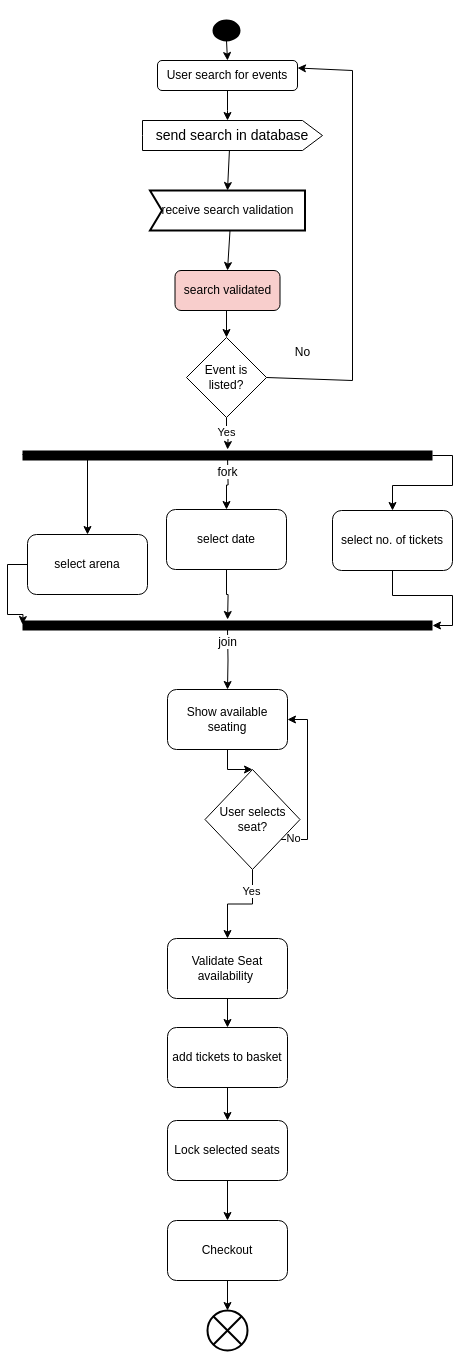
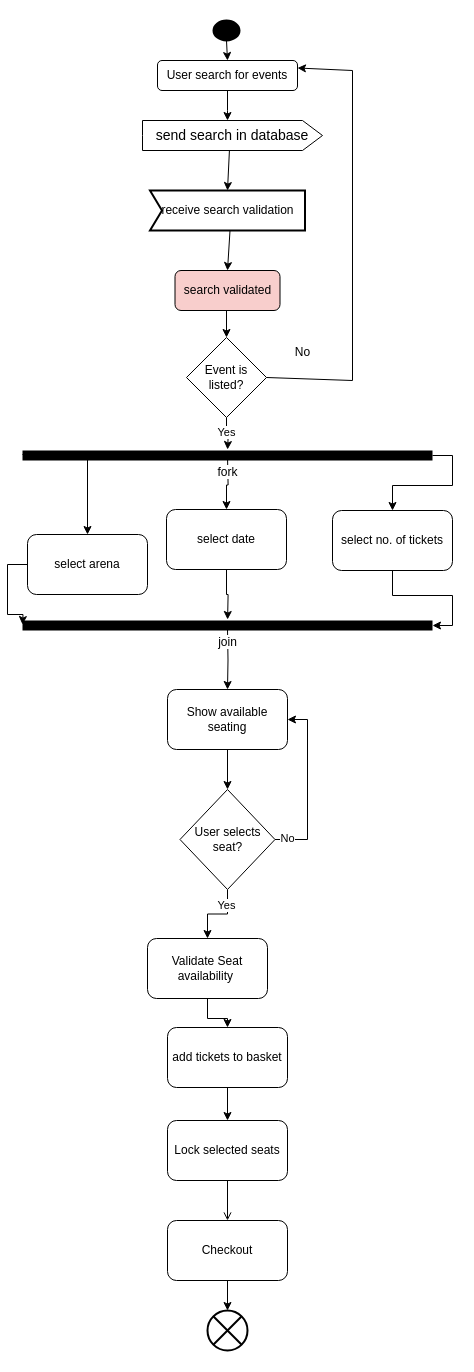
  <mxCell id="0" />
  <mxCell id="1" parent="0" />
  <mxCell id="2" value="" style="shape=ellipse;html=1;fillColor=#000000;strokeWidth=2;verticalLabelPosition=bottom;verticalAlignment=top;perimeter=ellipsePerimeter;" parent="1" vertex="1"><mxGeometry x="211" width="26" height="20" as="geometry" y="20" /></mxCell>
  <mxCell id="3" style="edgeStyle=orthogonalEdgeStyle;rounded=0;orthogonalLoop=1;jettySize=auto;html=1;entryX=0.5;entryY=0;entryDx=0;entryDy=0;" parent="1" target="6" edge="1"><mxGeometry relative="1" as="geometry"><mxPoint x="224" y="310" as="sourcePoint" /></mxGeometry></mxCell>
  <mxCell id="4" value="" style="edgeStyle=orthogonalEdgeStyle;rounded=0;orthogonalLoop=1;jettySize=auto;html=1;" parent="1" source="6" edge="1"><mxGeometry relative="1" as="geometry"><mxPoint x="225.091" y="449" as="targetPoint" /></mxGeometry></mxCell>
  <mxCell id="5" value="Yes" style="edgeLabel;html=1;align=center;verticalAlign=middle;resizable=0;points=[];" parent="4" vertex="1" connectable="0"><mxGeometry x="-0.18" y="-1" relative="1" as="geometry"><mxPoint as="offset" /></mxGeometry></mxCell>
  <mxCell id="6" value="Event is listed?" style="rhombus;whiteSpace=wrap;html=1;" parent="1" vertex="1"><mxGeometry x="184" y="337" width="80" height="80" as="geometry" /></mxCell>
  <mxCell id="7" value="No" style="text;html=1;align=center;verticalAlign=middle;resizable=0;points=[];autosize=1;strokeColor=none;fillColor=none;" parent="1" vertex="1"><mxGeometry x="280" y="337" width="40" height="30" as="geometry" /></mxCell>
  <mxCell id="8" value="" style="edgeStyle=orthogonalEdgeStyle;rounded=0;orthogonalLoop=1;jettySize=auto;html=1;" parent="1" target="14" edge="1"><mxGeometry relative="1" as="geometry"><mxPoint x="225.091" y="459" as="sourcePoint" /></mxGeometry></mxCell>
  <mxCell id="9" style="edgeStyle=orthogonalEdgeStyle;rounded=0;orthogonalLoop=1;jettySize=auto;html=1;exitX=0;exitY=0.5;exitDx=0;exitDy=0;exitPerimeter=0;entryX=0.5;entryY=0;entryDx=0;entryDy=0;" parent="1" target="12" edge="1"><mxGeometry relative="1" as="geometry"><mxPoint x="20" y="454" as="sourcePoint" /></mxGeometry></mxCell>
  <mxCell id="10" style="edgeStyle=orthogonalEdgeStyle;rounded=0;orthogonalLoop=1;jettySize=auto;html=1;exitX=1;exitY=0.5;exitDx=0;exitDy=0;exitPerimeter=0;" parent="1" source="11" target="15" edge="1"><mxGeometry relative="1" as="geometry" /></mxCell>
  <mxCell id="11" value="fork" style="line;strokeWidth=10;html=1;" parent="1" vertex="1"><mxGeometry x="20" y="450" width="410" height="10" as="geometry" /></mxCell>
  <mxCell id="12" value="&lt;div&gt;select arena&lt;/div&gt;" style="rounded=1;whiteSpace=wrap;html=1;strokeWidth=1;" parent="1" vertex="1"><mxGeometry x="25" y="534" width="120" height="60" as="geometry" /></mxCell>
  <mxCell id="13" value="" style="edgeStyle=orthogonalEdgeStyle;rounded=0;orthogonalLoop=1;jettySize=auto;html=1;" parent="1" source="14" edge="1"><mxGeometry relative="1" as="geometry"><mxPoint x="225.091" y="619" as="targetPoint" /></mxGeometry></mxCell>
  <mxCell id="14" value="&lt;div&gt;select date&lt;/div&gt;" style="rounded=1;whiteSpace=wrap;html=1;strokeWidth=1;" parent="1" vertex="1"><mxGeometry x="164" y="509" width="120" height="60" as="geometry" /></mxCell>
  <mxCell id="15" value="&lt;div&gt;select no. of tickets&lt;/div&gt;" style="rounded=1;whiteSpace=wrap;html=1;strokeWidth=1;" parent="1" vertex="1"><mxGeometry x="330" y="510" width="120" height="60" as="geometry" /></mxCell>
  <mxCell id="16" value="" style="edgeStyle=orthogonalEdgeStyle;rounded=0;orthogonalLoop=1;jettySize=auto;html=1;" parent="1" target="21" edge="1"><mxGeometry relative="1" as="geometry"><mxPoint x="225" y="629" as="sourcePoint" /></mxGeometry></mxCell>
  <mxCell id="17" value="join" style="line;strokeWidth=10;html=1;" parent="1" vertex="1"><mxGeometry x="20" y="620" width="410" height="10" as="geometry" /></mxCell>
  <mxCell id="18" style="edgeStyle=orthogonalEdgeStyle;rounded=0;orthogonalLoop=1;jettySize=auto;html=1;entryX=0;entryY=0.5;entryDx=0;entryDy=0;entryPerimeter=0;" parent="1" source="12" edge="1"><mxGeometry relative="1" as="geometry"><mxPoint x="20" y="624" as="targetPoint" /></mxGeometry></mxCell>
  <mxCell id="19" style="edgeStyle=orthogonalEdgeStyle;rounded=0;orthogonalLoop=1;jettySize=auto;html=1;entryX=1;entryY=0.5;entryDx=0;entryDy=0;entryPerimeter=0;" parent="1" source="15" target="17" edge="1"><mxGeometry relative="1" as="geometry" /></mxCell>
  <mxCell id="20" value="" style="edgeStyle=orthogonalEdgeStyle;rounded=0;orthogonalLoop=1;jettySize=auto;html=1;" parent="1" source="21" target="26" edge="1"><mxGeometry relative="1" as="geometry" /></mxCell>
  <mxCell id="21" value="Show available seating" style="rounded=1;whiteSpace=wrap;html=1;strokeWidth=1;" parent="1" vertex="1"><mxGeometry x="165" y="689" width="120" height="60" as="geometry" /></mxCell>
  <mxCell id="22" style="edgeStyle=orthogonalEdgeStyle;rounded=0;orthogonalLoop=1;jettySize=auto;html=1;entryX=1;entryY=0.5;entryDx=0;entryDy=0;" parent="1" source="26" target="21" edge="1"><mxGeometry relative="1" as="geometry"><Array as="points"><mxPoint x="305" y="839" /><mxPoint x="305" y="719" /></Array></mxGeometry></mxCell>
  <mxCell id="23" value="No" style="edgeLabel;html=1;align=center;verticalAlign=middle;resizable=0;points=[];" parent="22" vertex="1" connectable="0"><mxGeometry x="-0.858" y="2" relative="1" as="geometry"><mxPoint as="offset" /></mxGeometry></mxCell>
  <mxCell id="24" value="" style="edgeStyle=orthogonalEdgeStyle;rounded=0;orthogonalLoop=1;jettySize=auto;html=1;" parent="1" source="26" target="33" edge="1"><mxGeometry relative="1" as="geometry" /></mxCell>
  <mxCell id="25" value="Yes" style="edgeLabel;html=1;align=center;verticalAlign=middle;resizable=0;points=[];" parent="24" vertex="1" connectable="0"><mxGeometry x="-0.562" y="-2" relative="1" as="geometry"><mxPoint as="offset" /></mxGeometry></mxCell>
- <mxCell id="26" value="User selects seat?" style="rhombus;whiteSpace=wrap;html=1;" parent="1" vertex="1"><mxGeometry x="202.5" y="769" width="95" height="100" as="geometry" /></mxCell>
+ <mxCell id="26" value="User selects seat?" style="rhombus;whiteSpace=wrap;html=1;" parent="1" vertex="1"><mxGeometry x="177.5" y="789" width="95" height="100" as="geometry" /></mxCell>
  <mxCell id="27" style="edgeStyle=orthogonalEdgeStyle;rounded=0;orthogonalLoop=1;jettySize=auto;html=1;exitX=0.5;exitY=1;exitDx=0;exitDy=0;entryX=0.5;entryY=0;entryDx=0;entryDy=0;" parent="1" source="28" target="35" edge="1"><mxGeometry relative="1" as="geometry" /></mxCell>
  <mxCell id="28" value="&lt;div&gt;add tickets to basket&lt;/div&gt;" style="rounded=1;whiteSpace=wrap;html=1;strokeWidth=1;" parent="1" vertex="1"><mxGeometry x="165" y="1027" width="120" height="60" as="geometry" /></mxCell>
  <mxCell id="29" value="" style="edgeStyle=orthogonalEdgeStyle;rounded=0;orthogonalLoop=1;jettySize=auto;html=1;" parent="1" source="30" target="31" edge="1"><mxGeometry relative="1" as="geometry" /></mxCell>
  <mxCell id="30" value="Checkout" style="rounded=1;whiteSpace=wrap;html=1;strokeWidth=1;" parent="1" vertex="1"><mxGeometry x="165" y="1220" width="120" height="60" as="geometry" /></mxCell>
  <mxCell id="31" value="" style="html=1;shape=mxgraph.sysml.flowFinal;strokeWidth=2;verticalLabelPosition=bottom;verticalAlignment=top;" parent="1" vertex="1"><mxGeometry x="205" y="1310" width="40" height="40" as="geometry" /></mxCell>
  <mxCell id="32" style="edgeStyle=orthogonalEdgeStyle;rounded=0;orthogonalLoop=1;jettySize=auto;html=1;exitX=0.5;exitY=1;exitDx=0;exitDy=0;" parent="1" source="33" target="28" edge="1"><mxGeometry relative="1" as="geometry" /></mxCell>
- <mxCell id="33" value="Validate Seat availability&amp;nbsp;" style="rounded=1;whiteSpace=wrap;html=1;strokeWidth=1;" parent="1" vertex="1"><mxGeometry x="165" y="938" width="120" height="60" as="geometry" /></mxCell>
- <mxCell id="34" value="" style="edgeStyle=orthogonalEdgeStyle;rounded=0;orthogonalLoop=1;jettySize=auto;html=1;" parent="1" source="35" target="30" edge="1"><mxGeometry relative="1" as="geometry" /></mxCell>
+ <mxCell id="33" value="Validate Seat availability&amp;nbsp;" style="rounded=1;whiteSpace=wrap;html=1;strokeWidth=1;" parent="1" vertex="1"><mxGeometry x="145" y="938" width="120" height="60" as="geometry" /></mxCell>
+ <mxCell id="34" value="" style="edgeStyle=orthogonalEdgeStyle;rounded=0;orthogonalLoop=1;jettySize=auto;html=1;endArrow=open;" parent="1" source="35" target="30" edge="1"><mxGeometry relative="1" as="geometry" /></mxCell>
  <mxCell id="35" value="Lock selected seats" style="rounded=1;whiteSpace=wrap;html=1;strokeWidth=1;" parent="1" vertex="1"><mxGeometry x="165" y="1120" width="120" height="60" as="geometry" /></mxCell>
  <mxCell id="36" value="" style="endArrow=classic;html=1;rounded=0;exitX=0.484;exitY=0.868;exitDx=0;exitDy=0;exitPerimeter=0;" parent="1" source="41" edge="1"><mxGeometry width="50" height="50" relative="1" as="geometry"><mxPoint x="225.126" y="159.76" as="sourcePoint" /><mxPoint x="225" y="190" as="targetPoint" /></mxGeometry></mxCell>
  <mxCell id="37" value="" style="endArrow=classic;html=1;rounded=0;exitX=0.5;exitY=1;exitDx=0;exitDy=0;exitPerimeter=0;entryX=0.5;entryY=0;entryDx=0;entryDy=0;" parent="1" target="38" edge="1"><mxGeometry width="50" height="50" relative="1" as="geometry"><mxPoint x="227.5" y="230" as="sourcePoint" /><mxPoint x="225" y="270" as="targetPoint" /></mxGeometry></mxCell>
  <mxCell id="38" value="&lt;div&gt;search validated&lt;/div&gt;" style="rounded=1;whiteSpace=wrap;html=1;strokeWidth=1;fillColor=#f8cecc;" parent="1" vertex="1"><mxGeometry x="172.5" y="270" width="105" height="40" as="geometry" /></mxCell>
  <mxCell id="39" style="edgeStyle=orthogonalEdgeStyle;rounded=0;orthogonalLoop=1;jettySize=auto;html=1;" parent="1" source="40" edge="1"><mxGeometry relative="1" as="geometry"><mxPoint x="225" y="120" as="targetPoint" /></mxGeometry></mxCell>
  <mxCell id="40" value="User search for events" style="rounded=1;whiteSpace=wrap;html=1;strokeWidth=1;" parent="1" vertex="1"><mxGeometry x="155" y="60" width="140" height="30" as="geometry" /></mxCell>
  <mxCell id="41" value="send search in database" style="html=1;shape=mxgraph.infographic.ribbonSimple;notch1=0;notch2=20;align=center;verticalAlign=middle;fontSize=14;fontStyle=0;fillColor=#FFFFFF;whiteSpace=wrap;" parent="1" vertex="1"><mxGeometry x="140" y="120" width="180" height="30" as="geometry" /></mxCell>
  <mxCell id="42" value="receive search validation" style="html=1;shape=mxgraph.sysml.accEvent;strokeWidth=2;whiteSpace=wrap;align=center;" parent="1" vertex="1"><mxGeometry x="147.5" y="190" width="155" height="40" as="geometry" /></mxCell>
  <mxCell id="43" value="" style="endArrow=classic;html=1;rounded=0;exitX=0.5;exitY=1;exitDx=0;exitDy=0;entryX=0.5;entryY=0;entryDx=0;entryDy=0;" parent="1" source="2" target="40" edge="1"><mxGeometry width="50" height="50" relative="1" as="geometry"><mxPoint x="210" y="240" as="sourcePoint" /><mxPoint x="260" y="190" as="targetPoint" /></mxGeometry></mxCell>
  <mxCell id="44" value="" style="endArrow=none;html=1;rounded=0;exitX=1;exitY=0.5;exitDx=0;exitDy=0;" parent="1" source="6" edge="1"><mxGeometry width="50" height="50" relative="1" as="geometry"><mxPoint x="210" y="320" as="sourcePoint" /><mxPoint x="350" y="70" as="targetPoint" /><Array as="points"><mxPoint x="350" y="380" /></Array></mxGeometry></mxCell>
  <mxCell id="45" value="" style="endArrow=classic;html=1;rounded=0;entryX=1;entryY=0.25;entryDx=0;entryDy=0;" parent="1" target="40" edge="1"><mxGeometry width="50" height="50" relative="1" as="geometry"><mxPoint x="350" y="70" as="sourcePoint" /><mxPoint x="260" y="270" as="targetPoint" /></mxGeometry></mxCell>
